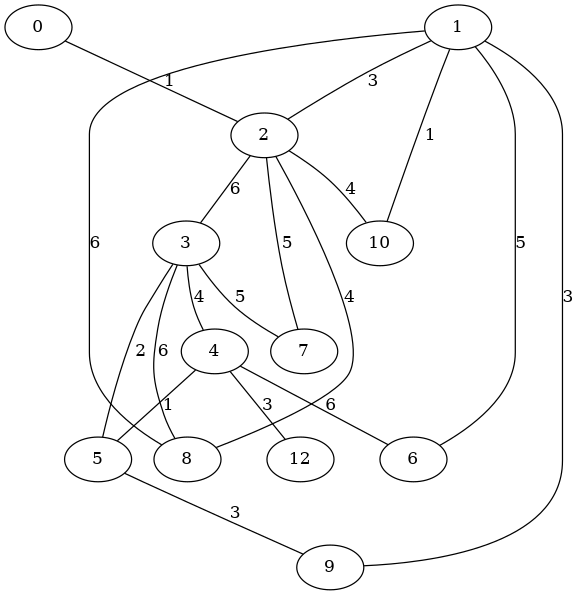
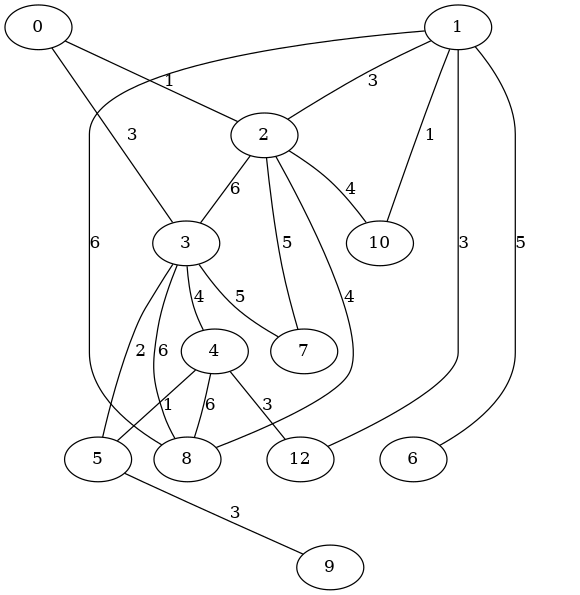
  graph {
    node [habit=1 x=5 y=7]
    edge [weight=3]
    0 [habit=4 x=1]
    2
    3 [habit=6 x=3 y=6]
    10 [habit=10 x=10 y=6]
    7 [habit=7 y=10]
    8 [base=2 x=2 y=9]
    4 [x=6 y=3]
    5 [habit=3 x=3 y=3]
    1 [habit=3 x=8 y=4]
    6 [base=1 habit=6 x=9 y=1]
    9 [habit=10 y=1]
    12 [habit=8 x=10 y=5]
    0 -- 2 [label=1]
+   0 -- 3 [label=3]
    2 -- 3 [label=6 weight=6]
    2 -- 10 [label=4 weight=5]
    2 -- 7 [label=5 weight=5]
    2 -- 8 [label=4 weight=4]
    3 -- 7 [label=5 weight=5]
    3 -- 8 [label=6 weight=6]
    3 -- 4 [label=4 weight=4]
    3 -- 5 [label=2 weight=2]
    4 -- 5 [label=1 weight=1]
-   4 -- 6 [label=6 weight=6]
+   4 -- 8 [label=6 weight=6]
    4 -- 12 [label=3]
    5 -- 9 [label=3]
    1 -- 2 [label=3]
    1 -- 10 [label=1 weight=1]
    1 -- 8 [label=6 weight=6]
    1 -- 6 [label=5 weight=5]
-   1 -- 9 [label=3]
+   1 -- 12 [label=3]
  }
